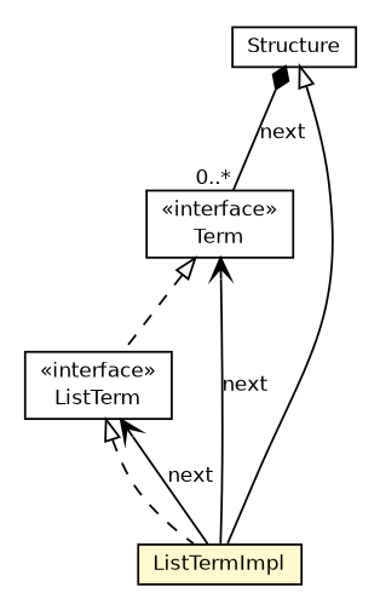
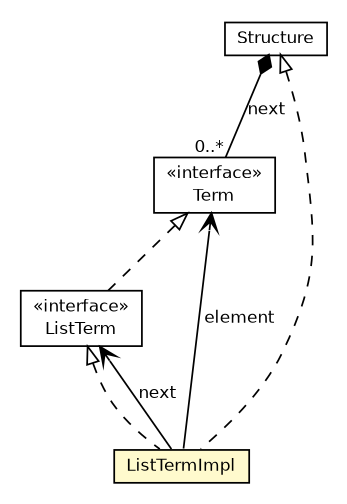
  digraph {
    nodesep=0.25
    ranksep=0.5
    node [fontcolor=black fontname=Helvetica fontsize=10.0 shape=plaintext]
    edge [arrowtail=empty dir=back fontname=Helvetica fontsize=10 headport=p labelfontname=Helvetica labelfontsize=10 tailport=p]
    n1 [label=<<table title="jason.asSyntax.Term" border="0" cellborder="1" cellspacing="0" cellpadding="2" port="p" href="./Term.html"> 		<tr><td><table border="0" cellspacing="0" cellpadding="1"> <tr><td align="center" balign="center"> &#171;interface&#187; </td></tr> <tr><td align="center" balign="center"> Term </td></tr> 		</table></td></tr> 		</table>>]
    n2 [label=<<table title="jason.asSyntax.ListTerm" border="0" cellborder="1" cellspacing="0" cellpadding="2" port="p" href="./ListTerm.html"> 		<tr><td><table border="0" cellspacing="0" cellpadding="1"> <tr><td align="center" balign="center"> &#171;interface&#187; </td></tr> <tr><td align="center" balign="center"> ListTerm </td></tr> 		</table></td></tr> 		</table>>]
    n3 [label=<<table title="jason.asSyntax.ListTermImpl" border="0" cellborder="1" cellspacing="0" cellpadding="2" port="p" bgcolor="lemonChiffon" href="./ListTermImpl.html"> 		<tr><td><table border="0" cellspacing="0" cellpadding="1"> <tr><td align="center" balign="center"> ListTermImpl </td></tr> 		</table></td></tr> 		</table>>]
    n4 [label=<<table title="jason.asSyntax.Structure" border="0" cellborder="1" cellspacing="0" cellpadding="2" port="p" href="./Structure.html"> 		<tr><td><table border="0" cellspacing="0" cellpadding="1"> <tr><td align="center" balign="center"> Structure </td></tr> 		</table></td></tr> 		</table>>]
    n1 -> n2 [style=dashed]
    n2 -> n3 [style=dashed]
-   n3 -> n1 [arrowhead=open color=black fontcolor=black fontsize=10.0 label=next arrowtail="" dir=""]
+   n3 -> n1 [arrowhead=open color=black fontcolor=black fontsize=10.0 label=element arrowtail="" dir=""]
    n3 -> n2 [arrowhead=open color=black fontcolor=black fontsize=10.0 label=next arrowtail="" dir=""]
    n4 -> n1 [arrowhead=none arrowtail=diamond color=black dir=both fontcolor=black fontsize=10.0 headlabel="0..*" label=next]
-   n4 -> n3
+   n4 -> n3 [style=dashed]
  }
